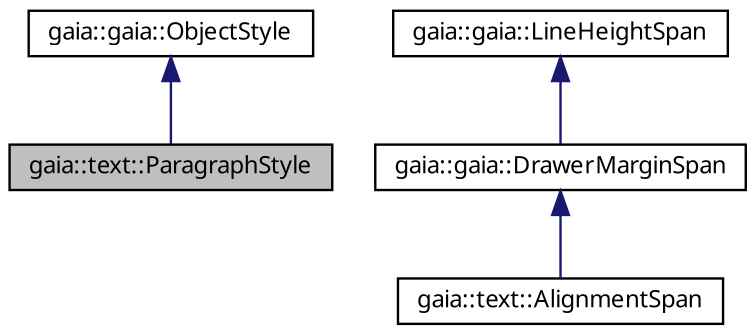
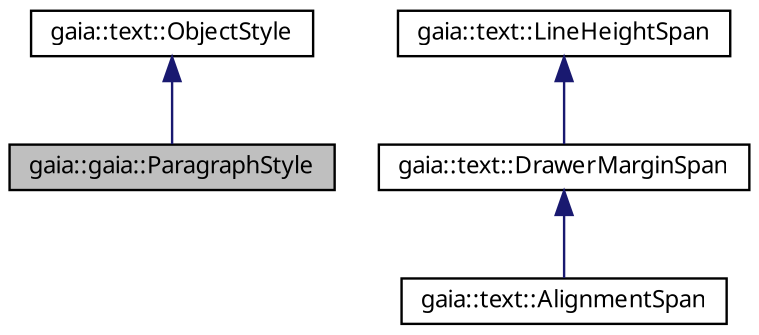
  digraph {
    fontname="Noto Sans"
    node [color=black fillcolor=white fontname="Noto Sans" fontsize=10 shape=record style=filled]
    edge [color=midnightblue dir=back fontname="Noto Sans" fontsize=10 labelfontname=Helvetica labelfontsize=10 style=solid]
-   n1 [fillcolor=grey75 fontcolor=black height=0.2 label="gaia::text::ParagraphStyle" width=0.4]
+   n1 [fillcolor=grey75 fontcolor=black height=0.2 label="gaia::gaia::ParagraphStyle" width=0.4]
    n2 [height=0.2 label="gaia::text::AlignmentSpan" width=0.4]
-   n3 [height=0.2 label="gaia::gaia::LineHeightSpan" width=0.4]
-   n4 [height=0.2 label="gaia::gaia::DrawerMarginSpan" width=0.4]
-   n5 [height=0.2 label="gaia::gaia::ObjectStyle" width=0.4]
+   n3 [height=0.2 label="gaia::text::LineHeightSpan" width=0.4]
+   n4 [height=0.2 label="gaia::text::DrawerMarginSpan" width=0.4]
+   n5 [height=0.2 label="gaia::text::ObjectStyle" width=0.4]
    n3 -> n4
    n4 -> n2
    n5 -> n1
  }
